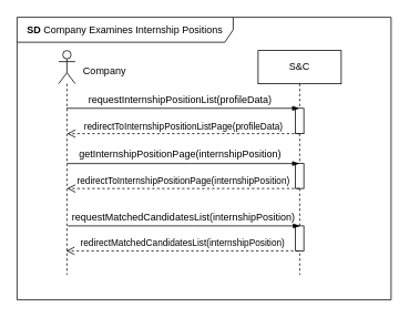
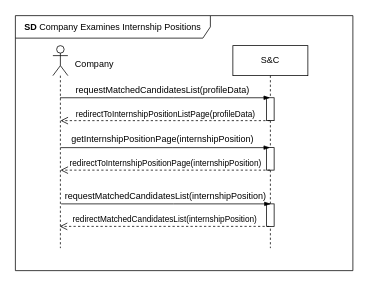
  <mxCell id="0" />
  <mxCell id="1" parent="0" />
  <mxCell id="2" value="S&amp;amp;C" style="shape=umlLifeline;perimeter=lifelinePerimeter;whiteSpace=wrap;html=1;container=1;dropTarget=0;collapsible=0;recursiveResize=0;outlineConnect=0;portConstraint=eastwest;newEdgeStyle={&quot;edgeStyle&quot;:&quot;elbowEdgeStyle&quot;,&quot;elbow&quot;:&quot;vertical&quot;,&quot;curved&quot;:0,&quot;rounded&quot;:0};" parent="1" vertex="1"><mxGeometry x="310" y="60" width="100" height="270" as="geometry" /></mxCell>
  <mxCell id="3" value="" style="html=1;points=[[0,0,0,0,5],[0,1,0,0,-5],[1,0,0,0,5],[1,1,0,0,-5]];perimeter=orthogonalPerimeter;outlineConnect=0;targetShapes=umlLifeline;portConstraint=eastwest;newEdgeStyle={&quot;curved&quot;:0,&quot;rounded&quot;:0};" parent="2" vertex="1"><mxGeometry x="45" y="136" width="10" height="30" as="geometry" /></mxCell>
  <mxCell id="4" value="" style="html=1;points=[[0,0,0,0,5],[0,1,0,0,-5],[1,0,0,0,5],[1,1,0,0,-5]];perimeter=orthogonalPerimeter;outlineConnect=0;targetShapes=umlLifeline;portConstraint=eastwest;newEdgeStyle={&quot;curved&quot;:0,&quot;rounded&quot;:0};" parent="2" vertex="1"><mxGeometry x="45" y="69.5" width="10" height="30.5" as="geometry" /></mxCell>
  <mxCell id="5" value="" style="shape=umlLifeline;perimeter=lifelinePerimeter;whiteSpace=wrap;html=1;container=1;dropTarget=0;collapsible=0;recursiveResize=0;outlineConnect=0;portConstraint=eastwest;newEdgeStyle={&quot;curved&quot;:0,&quot;rounded&quot;:0};participant=umlActor;" parent="1" vertex="1"><mxGeometry x="70" y="60" width="20" height="270" as="geometry" /></mxCell>
  <mxCell id="6" value="Company" style="text;html=1;align=center;verticalAlign=middle;resizable=0;points=[];autosize=1;strokeColor=none;fillColor=none;" parent="1" vertex="1"><mxGeometry x="90" y="70" width="70" height="30" as="geometry" /></mxCell>
  <mxCell id="7" value="" style="edgeStyle=elbowEdgeStyle;fontSize=12;html=1;endArrow=blockThin;endFill=1;rounded=0;" parent="1" edge="1"><mxGeometry width="160" relative="1" as="geometry"><mxPoint x="80.13" y="196" as="sourcePoint" /><mxPoint x="359.5" y="196" as="targetPoint" /><Array as="points"><mxPoint x="230" y="196" /></Array></mxGeometry></mxCell>
  <mxCell id="8" value="getInternshipPositionPage(internshipPosition)" style="text;html=1;align=center;verticalAlign=middle;resizable=0;points=[];autosize=1;strokeColor=none;fillColor=none;" parent="1" vertex="1"><mxGeometry x="81" y="170" width="270" height="30" as="geometry" /></mxCell>
  <mxCell id="9" value="&lt;b&gt;SD&lt;/b&gt;&amp;nbsp;Company Examines Internship Positions" style="shape=umlFrame;whiteSpace=wrap;html=1;pointerEvents=0;width=260;height=30;" parent="1" vertex="1"><mxGeometry x="20" y="20" width="450" height="340" as="geometry" /></mxCell>
  <mxCell id="10" value="redirectToInternshipPositionPage(internshipPosition)" style="html=1;verticalAlign=bottom;endArrow=open;dashed=1;endSize=8;curved=0;rounded=0;" parent="1" edge="1"><mxGeometry relative="1" as="geometry"><mxPoint x="359.5" y="226" as="sourcePoint" /><mxPoint x="80.13" y="226" as="targetPoint" /><Array as="points"><mxPoint x="240.5" y="226" /></Array></mxGeometry></mxCell>
- <mxCell id="11" value="requestInternshipPositionList(profileData)" style="text;html=1;align=center;verticalAlign=middle;resizable=0;points=[];autosize=1;strokeColor=none;fillColor=none;" parent="1" vertex="1"><mxGeometry x="96" y="105" width="240" height="30" as="geometry" /></mxCell>
+ <mxCell id="11" value="requestMatchedCandidatesList(profileData)" style="text;html=1;align=center;verticalAlign=middle;resizable=0;points=[];autosize=1;strokeColor=none;fillColor=none;" parent="1" vertex="1"><mxGeometry x="96" y="105" width="240" height="30" as="geometry" /></mxCell>
  <mxCell id="12" value="redirectToInternshipPositionListPage(profileData)" style="html=1;verticalAlign=bottom;endArrow=open;dashed=1;endSize=8;curved=0;rounded=0;" parent="1" edge="1"><mxGeometry x="-0.001" relative="1" as="geometry"><mxPoint x="359.5" y="160" as="sourcePoint" /><mxPoint x="80.13" y="160" as="targetPoint" /><Array as="points"><mxPoint x="228.48" y="160" /></Array><mxPoint as="offset" /></mxGeometry></mxCell>
  <mxCell id="13" value="" style="edgeStyle=elbowEdgeStyle;fontSize=12;html=1;endArrow=blockThin;endFill=1;rounded=0;" parent="1" source="5" target="2" edge="1"><mxGeometry width="160" relative="1" as="geometry"><mxPoint x="90" y="130" as="sourcePoint" /><mxPoint x="330.24" y="129.52" as="targetPoint" /><Array as="points"><mxPoint x="230.74" y="129.52" /></Array></mxGeometry></mxCell>
  <mxCell id="14" value="requestMatchedCandidatesList(internshipPosition)" style="text;html=1;align=center;verticalAlign=middle;resizable=0;points=[];autosize=1;strokeColor=none;fillColor=none;" vertex="1" parent="1"><mxGeometry x="75" y="246" width="290" height="30" as="geometry" /></mxCell>
  <mxCell id="15" value="" style="html=1;points=[[0,0,0,0,5],[0,1,0,0,-5],[1,0,0,0,5],[1,1,0,0,-5]];perimeter=orthogonalPerimeter;outlineConnect=0;targetShapes=umlLifeline;portConstraint=eastwest;newEdgeStyle={&quot;curved&quot;:0,&quot;rounded&quot;:0};" vertex="1" parent="1"><mxGeometry x="355" y="271" width="10" height="30" as="geometry" /></mxCell>
  <mxCell id="16" value="" style="edgeStyle=elbowEdgeStyle;fontSize=12;html=1;endArrow=blockThin;endFill=1;rounded=0;" edge="1" parent="1"><mxGeometry width="160" relative="1" as="geometry"><mxPoint x="81" y="271" as="sourcePoint" /><mxPoint x="360.37" y="271" as="targetPoint" /><Array as="points"><mxPoint x="230.87" y="271" /></Array></mxGeometry></mxCell>
  <mxCell id="17" value="redirectMatchedCandidatesList(internshipPosition)" style="html=1;verticalAlign=bottom;endArrow=open;dashed=1;endSize=8;curved=0;rounded=0;" edge="1" parent="1"><mxGeometry x="-0.001" relative="1" as="geometry"><mxPoint x="358.5" y="301" as="sourcePoint" /><mxPoint x="79.13" y="301" as="targetPoint" /><Array as="points"><mxPoint x="227.48" y="301" /></Array><mxPoint as="offset" /></mxGeometry></mxCell>
